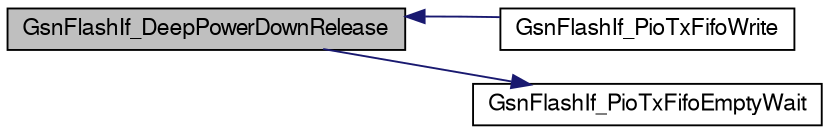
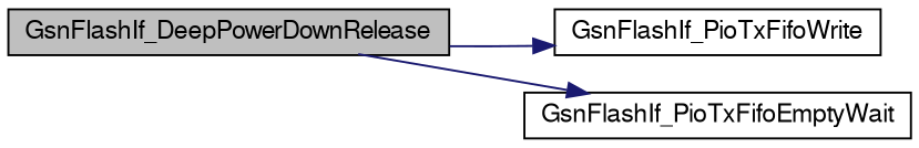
  digraph {
    rankdir=LR
    node [color=black fillcolor=white fontname=FreeSans fontsize=12 shape=record style=filled]
    edge [color=midnightblue fontname=FreeSans fontsize=12 labelfontname=FreeSans labelfontsize=12 style=solid]
    n1 [fillcolor=grey75 fontcolor=black height=0.2 label=GsnFlashIf_DeepPowerDownRelease width=0.4]
    n2 [height=0.2 label=GsnFlashIf_PioTxFifoWrite width=0.4]
    n3 [height=0.2 label=GsnFlashIf_PioTxFifoEmptyWait width=0.4]
-   n2 -> n1
+   n1 -> n2
    n1 -> n3
  }
